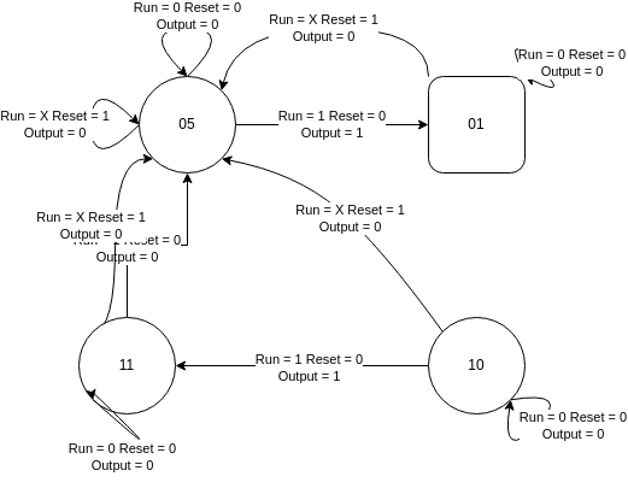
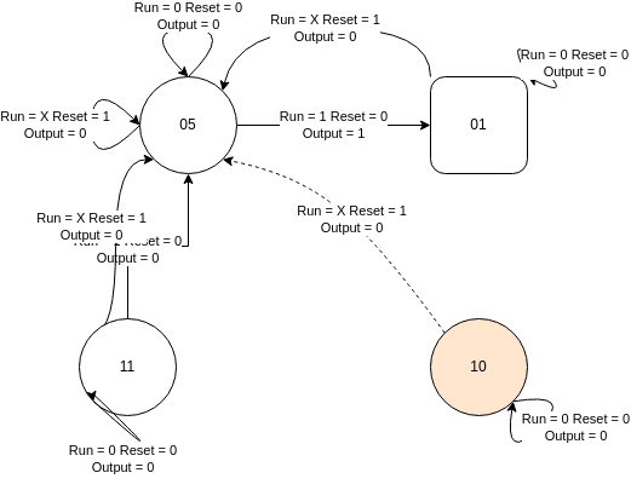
  <mxCell id="0" />
  <mxCell id="1" parent="0" />
  <mxCell id="2" value="Run = 1 Reset = 0&lt;br&gt;Output = 1" style="edgeStyle=orthogonalEdgeStyle;rounded=0;orthogonalLoop=1;jettySize=auto;html=1;exitX=1;exitY=0.5;exitDx=0;exitDy=0;entryX=0;entryY=0.5;entryDx=0;entryDy=0;" parent="1" source="3" target="4" edge="1"><mxGeometry relative="1" as="geometry" /></mxCell>
  <mxCell id="3" value="05" style="ellipse;whiteSpace=wrap;html=1;" parent="1" vertex="1"><mxGeometry x="70" y="60" width="80" height="80" as="geometry" /></mxCell>
  <mxCell id="4" value="01" style="whiteSpace=wrap;html=1;rounded=1;" parent="1" vertex="1"><mxGeometry x="310" y="60" width="80" height="80" as="geometry" /></mxCell>
- <mxCell id="5" style="edgeStyle=orthogonalEdgeStyle;rounded=0;orthogonalLoop=1;jettySize=auto;html=1;exitX=0;exitY=0.5;exitDx=0;exitDy=0;entryX=1;entryY=0.5;entryDx=0;entryDy=0;" parent="1" source="7" target="10" edge="1"><mxGeometry relative="1" as="geometry" /></mxCell>
- <mxCell id="6" value="Run = 1 Reset = 0&lt;br&gt;Output = 1" style="edgeLabel;html=1;align=center;verticalAlign=middle;resizable=0;points=[];" parent="5" vertex="1" connectable="0"><mxGeometry x="-0.047" y="1" relative="1" as="geometry"><mxPoint as="offset" /></mxGeometry></mxCell>
- <mxCell id="7" value="10" style="ellipse;whiteSpace=wrap;html=1;" parent="1" vertex="1"><mxGeometry x="310" y="260" width="80" height="80" as="geometry" /></mxCell>
+ <mxCell id="7" value="10" style="ellipse;whiteSpace=wrap;html=1;fillColor=#ffe6cc;" parent="1" vertex="1"><mxGeometry x="310" y="260" width="80" height="80" as="geometry" /></mxCell>
  <mxCell id="8" value="Run = 1 Reset = 0&lt;br&gt;Output = 0" style="edgeStyle=orthogonalEdgeStyle;rounded=0;orthogonalLoop=1;jettySize=auto;html=1;exitX=0.5;exitY=0;exitDx=0;exitDy=0;entryX=0.5;entryY=1;entryDx=0;entryDy=0;" parent="1" source="10" target="3" edge="1"><mxGeometry x="-0.333" relative="1" as="geometry"><mxPoint as="offset" /></mxGeometry></mxCell>
  <mxCell id="9" value="Run = X Reset = 1&lt;br&gt;Output = 0" style="edgeStyle=orthogonalEdgeStyle;orthogonalLoop=1;jettySize=auto;html=1;exitX=0;exitY=0;exitDx=0;exitDy=0;entryX=0;entryY=1;entryDx=0;entryDy=0;curved=1;" parent="1" source="10" target="3" edge="1"><mxGeometry x="0.097" y="20" relative="1" as="geometry"><Array as="points"><mxPoint x="50" y="272" /><mxPoint x="50" y="128" /></Array><mxPoint as="offset" /></mxGeometry></mxCell>
  <mxCell id="10" value="11" style="ellipse;whiteSpace=wrap;html=1;" parent="1" vertex="1"><mxGeometry x="20" y="260" width="80" height="80" as="geometry" /></mxCell>
  <mxCell id="11" value="Run = 0 Reset = 0&lt;br&gt;Output = 0" style="curved=1;endArrow=classic;html=1;rounded=0;exitX=0.5;exitY=0;exitDx=0;exitDy=0;" parent="1" edge="1"><mxGeometry y="-10" width="50" height="50" relative="1" as="geometry"><mxPoint x="110" y="60" as="sourcePoint" /><mxPoint x="110" y="60" as="targetPoint" /><Array as="points"><mxPoint x="150" y="20" /><mxPoint x="70" y="20" /></Array><mxPoint as="offset" /></mxGeometry></mxCell>
  <mxCell id="12" value="Run = X Reset = 1&lt;br&gt;Output = 0" style="curved=1;endArrow=classic;html=1;rounded=0;exitX=0;exitY=0;exitDx=0;exitDy=0;entryX=1;entryY=0;entryDx=0;entryDy=0;" parent="1" source="4" target="3" edge="1"><mxGeometry width="50" height="50" relative="1" as="geometry"><mxPoint x="260" y="180" as="sourcePoint" /><mxPoint x="310" y="130" as="targetPoint" /><Array as="points"><mxPoint x="310" y="20" /><mxPoint x="150" y="20" /></Array><mxPoint as="offset" /></mxGeometry></mxCell>
  <mxCell id="13" value="Run = 0 Reset = 0&lt;br&gt;Output = 0" style="curved=1;endArrow=classic;html=1;rounded=0;exitX=1;exitY=0;exitDx=0;exitDy=0;entryX=1;entryY=0;entryDx=0;entryDy=0;" parent="1" source="4" target="4" edge="1"><mxGeometry x="0.224" y="21" width="50" height="50" relative="1" as="geometry"><mxPoint x="350" y="60" as="sourcePoint" /><mxPoint x="350" y="60" as="targetPoint" /><Array as="points"><mxPoint x="370" y="20" /><mxPoint x="430" y="80" /></Array><mxPoint as="offset" /></mxGeometry></mxCell>
  <mxCell id="14" value="Run = 0 Reset = 0&lt;br&gt;Output = 0" style="curved=1;endArrow=classic;html=1;rounded=0;entryX=1;entryY=1;entryDx=0;entryDy=0;exitX=1;exitY=1;exitDx=0;exitDy=0;" parent="1" source="7" target="7" edge="1"><mxGeometry x="-0.224" y="21" width="50" height="50" relative="1" as="geometry"><mxPoint x="390" y="300" as="sourcePoint" /><mxPoint x="430" y="310" as="targetPoint" /><Array as="points"><mxPoint x="430" y="320" /><mxPoint x="370" y="380" /></Array><mxPoint as="offset" /></mxGeometry></mxCell>
- <mxCell id="15" value="Run = X Reset = 1&lt;br&gt;Output = 0" style="curved=1;endArrow=classic;html=1;rounded=0;exitX=0;exitY=0;exitDx=0;exitDy=0;entryX=1;entryY=1;entryDx=0;entryDy=0;" parent="1" source="7" target="3" edge="1"><mxGeometry width="50" height="50" relative="1" as="geometry"><mxPoint x="190" y="180" as="sourcePoint" /><mxPoint x="240" y="130" as="targetPoint" /><Array as="points"><mxPoint x="270" y="200" /><mxPoint x="200" y="140" /></Array></mxGeometry></mxCell>
+ <mxCell id="15" value="Run = X Reset = 1&lt;br&gt;Output = 0" style="curved=1;endArrow=classic;html=1;rounded=0;exitX=0;exitY=0;exitDx=0;exitDy=0;entryX=1;entryY=1;entryDx=0;entryDy=0;dashed=1;" parent="1" source="7" target="3" edge="1"><mxGeometry width="50" height="50" relative="1" as="geometry"><mxPoint x="190" y="180" as="sourcePoint" /><mxPoint x="240" y="130" as="targetPoint" /><Array as="points"><mxPoint x="270" y="200" /><mxPoint x="200" y="140" /></Array></mxGeometry></mxCell>
  <mxCell id="16" value="Run = 0 Reset = 0&lt;br&gt;Output = 0" style="curved=1;endArrow=classic;html=1;rounded=0;exitX=0;exitY=1;exitDx=0;exitDy=0;entryX=0;entryY=1;entryDx=0;entryDy=0;" parent="1" source="10" target="10" edge="1"><mxGeometry x="0.224" y="21" width="50" height="50" relative="1" as="geometry"><mxPoint x="190" y="200" as="sourcePoint" /><mxPoint x="240" y="150" as="targetPoint" /><Array as="points"><mxPoint x="90" y="380" /><mxPoint x="30" y="320" /></Array><mxPoint as="offset" /></mxGeometry></mxCell>
  <mxCell id="17" value="Run = X Reset = 1&lt;br&gt;Output = 0" style="curved=1;endArrow=classic;html=1;rounded=0;exitX=0;exitY=0.5;exitDx=0;exitDy=0;entryX=0;entryY=0.5;entryDx=0;entryDy=0;" parent="1" source="3" target="3" edge="1"><mxGeometry y="30" width="50" height="50" relative="1" as="geometry"><mxPoint x="190" y="200" as="sourcePoint" /><mxPoint x="240" y="150" as="targetPoint" /><Array as="points"><mxPoint x="30" y="140" /><mxPoint x="30" y="60" /></Array><mxPoint as="offset" /></mxGeometry></mxCell>
